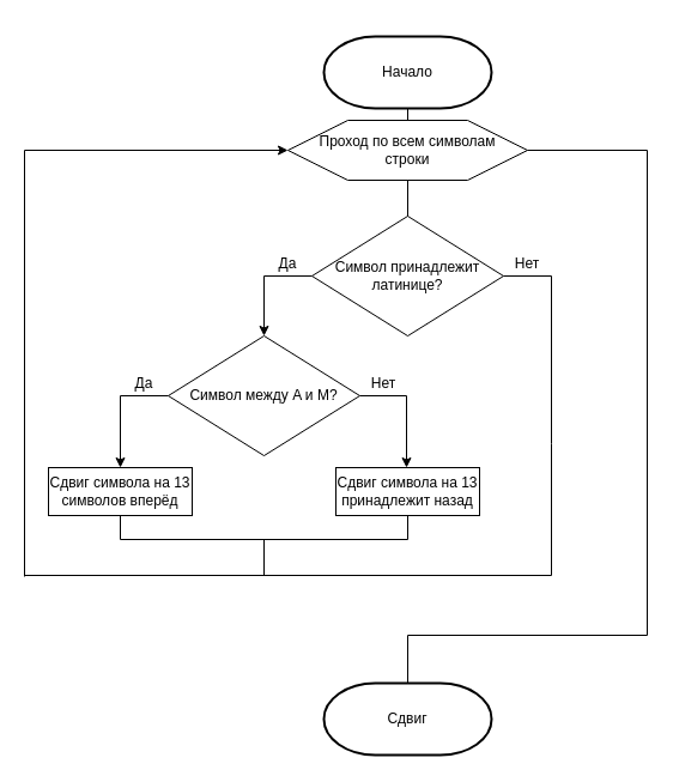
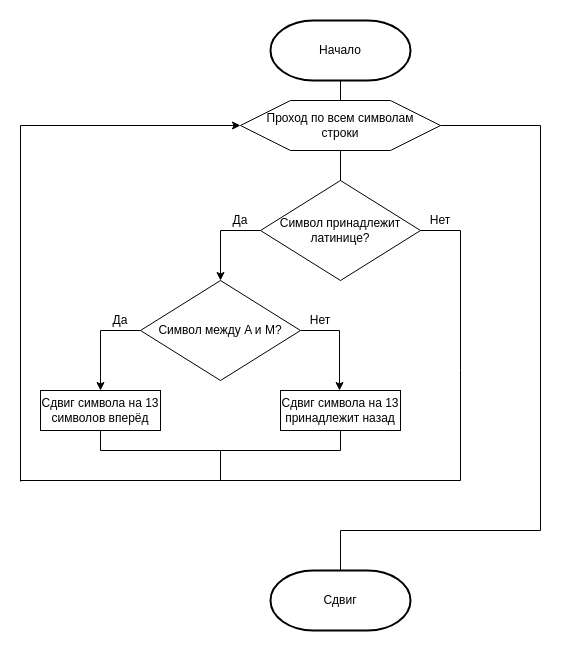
  <mxCell id="0" />
  <mxCell id="1" parent="0" />
- <mxCell id="2" value="Начало" style="strokeWidth=2;html=1;shape=mxgraph.flowchart.terminator;whiteSpace=wrap;" parent="1" vertex="1"><mxGeometry x="270" y="30" width="140" height="60" as="geometry" /></mxCell>
+ <mxCell id="2" value="Начало" style="strokeWidth=2;html=1;shape=mxgraph.flowchart.terminator;whiteSpace=wrap;" parent="1" vertex="1"><mxGeometry x="270" y="20" width="140" height="60" as="geometry" /></mxCell>
  <mxCell id="3" value="" style="endArrow=none;html=1;entryX=0.5;entryY=1;entryDx=0;entryDy=0;entryPerimeter=0;" parent="1" target="2" edge="1"><mxGeometry width="50" height="50" relative="1" as="geometry"><mxPoint x="340" y="190" as="sourcePoint" /><mxPoint x="382" y="160" as="targetPoint" /></mxGeometry></mxCell>
  <mxCell id="4" value="Сдвиг" style="strokeWidth=2;html=1;shape=mxgraph.flowchart.terminator;whiteSpace=wrap;" parent="1" vertex="1"><mxGeometry x="270" y="570.001" width="140" height="60" as="geometry" /></mxCell>
  <mxCell id="5" value="Проход по всем символам&lt;br&gt;строки" style="shape=hexagon;perimeter=hexagonPerimeter2;whiteSpace=wrap;html=1;" parent="1" vertex="1"><mxGeometry x="240" y="100" width="200" height="50" as="geometry" /></mxCell>
  <mxCell id="6" value="" style="endArrow=classic;html=1;entryX=0;entryY=0.5;entryDx=0;entryDy=0;" parent="1" target="5" edge="1"><mxGeometry width="50" height="50" relative="1" as="geometry"><mxPoint x="20" y="125" as="sourcePoint" /><mxPoint x="200" y="220" as="targetPoint" /></mxGeometry></mxCell>
  <mxCell id="7" value="" style="endArrow=none;html=1;" parent="1" edge="1"><mxGeometry width="50" height="50" relative="1" as="geometry"><mxPoint x="340" y="570" as="sourcePoint" /><mxPoint x="340" y="530" as="targetPoint" /></mxGeometry></mxCell>
  <mxCell id="8" value="" style="endArrow=none;html=1;" parent="1" edge="1"><mxGeometry width="50" height="50" relative="1" as="geometry"><mxPoint x="20" y="481" as="sourcePoint" /><mxPoint x="20" y="125" as="targetPoint" /></mxGeometry></mxCell>
  <mxCell id="9" value="Символ принадлежит&lt;br&gt;латинице?" style="rhombus;whiteSpace=wrap;html=1;" parent="1" vertex="1"><mxGeometry x="260" y="180" width="160" height="100" as="geometry" /></mxCell>
  <mxCell id="10" value="" style="endArrow=none;html=1;entryX=0;entryY=0.5;entryDx=0;entryDy=0;" parent="1" target="9" edge="1"><mxGeometry width="50" height="50" relative="1" as="geometry"><mxPoint x="220" y="230" as="sourcePoint" /><mxPoint x="300" y="240" as="targetPoint" /></mxGeometry></mxCell>
  <mxCell id="11" value="Да" style="text;html=1;strokeColor=none;fillColor=none;align=center;verticalAlign=middle;whiteSpace=wrap;rounded=0;" parent="1" vertex="1"><mxGeometry x="220" y="210" width="40" height="20" as="geometry" /></mxCell>
  <mxCell id="12" value="" style="endArrow=none;html=1;entryX=0;entryY=0.5;entryDx=0;entryDy=0;" parent="1" edge="1"><mxGeometry width="50" height="50" relative="1" as="geometry"><mxPoint x="420" y="230" as="sourcePoint" /><mxPoint x="460" y="230" as="targetPoint" /></mxGeometry></mxCell>
  <mxCell id="13" value="Нет" style="text;html=1;strokeColor=none;fillColor=none;align=center;verticalAlign=middle;whiteSpace=wrap;rounded=0;" parent="1" vertex="1"><mxGeometry x="420" y="210" width="40" height="20" as="geometry" /></mxCell>
  <mxCell id="14" value="" style="endArrow=classic;html=1;exitX=0;exitY=1;exitDx=0;exitDy=0;entryX=0.5;entryY=0;entryDx=0;entryDy=0;" parent="1" source="11" edge="1" target="21"><mxGeometry width="50" height="50" relative="1" as="geometry"><mxPoint x="280" y="340" as="sourcePoint" /><mxPoint x="220" y="290" as="targetPoint" /></mxGeometry></mxCell>
  <mxCell id="15" value="" style="endArrow=none;html=1;entryX=0.5;entryY=1;entryDx=0;entryDy=0;" parent="1" edge="1"><mxGeometry width="50" height="50" relative="1" as="geometry"><mxPoint x="220" y="360" as="sourcePoint" /><mxPoint x="220" y="320" as="targetPoint" /></mxGeometry></mxCell>
  <mxCell id="16" value="" style="endArrow=none;html=1;entryX=1;entryY=1;entryDx=0;entryDy=0;" parent="1" target="13" edge="1"><mxGeometry width="50" height="50" relative="1" as="geometry"><mxPoint x="460" y="370" as="sourcePoint" /><mxPoint x="460" y="330" as="targetPoint" /></mxGeometry></mxCell>
  <mxCell id="17" value="" style="endArrow=none;html=1;" parent="1" edge="1"><mxGeometry width="50" height="50" relative="1" as="geometry"><mxPoint x="460" y="480" as="sourcePoint" /><mxPoint x="460" y="370" as="targetPoint" /></mxGeometry></mxCell>
  <mxCell id="18" value="" style="endArrow=none;html=1;entryX=1;entryY=0.5;entryDx=0;entryDy=0;" parent="1" target="5" edge="1"><mxGeometry width="50" height="50" relative="1" as="geometry"><mxPoint x="540" y="125" as="sourcePoint" /><mxPoint x="680" y="80" as="targetPoint" /></mxGeometry></mxCell>
  <mxCell id="19" value="" style="endArrow=none;html=1;" parent="1" edge="1"><mxGeometry width="50" height="50" relative="1" as="geometry"><mxPoint x="540" y="530" as="sourcePoint" /><mxPoint x="540" y="125" as="targetPoint" /></mxGeometry></mxCell>
  <mxCell id="20" value="" style="endArrow=none;html=1;" parent="1" edge="1"><mxGeometry width="50" height="50" relative="1" as="geometry"><mxPoint x="340" y="530" as="sourcePoint" /><mxPoint x="540" y="530" as="targetPoint" /></mxGeometry></mxCell>
  <mxCell id="21" value="Символ между A и M?" style="rhombus;whiteSpace=wrap;html=1;" vertex="1" parent="1"><mxGeometry x="140" y="280" width="160" height="100" as="geometry" /></mxCell>
  <mxCell id="22" value="" style="endArrow=none;html=1;entryX=0;entryY=0.5;entryDx=0;entryDy=0;" edge="1" parent="1" target="21"><mxGeometry width="50" height="50" relative="1" as="geometry"><mxPoint x="100" y="330" as="sourcePoint" /><mxPoint x="180" y="340" as="targetPoint" /></mxGeometry></mxCell>
  <mxCell id="23" value="Да" style="text;html=1;strokeColor=none;fillColor=none;align=center;verticalAlign=middle;whiteSpace=wrap;rounded=0;" vertex="1" parent="1"><mxGeometry x="100" y="310" width="40" height="20" as="geometry" /></mxCell>
  <mxCell id="24" value="" style="endArrow=none;html=1;entryX=0;entryY=0.5;entryDx=0;entryDy=0;" edge="1" parent="1"><mxGeometry width="50" height="50" relative="1" as="geometry"><mxPoint x="300" y="330" as="sourcePoint" /><mxPoint x="339" y="330" as="targetPoint" /></mxGeometry></mxCell>
  <mxCell id="25" value="Нет" style="text;html=1;strokeColor=none;fillColor=none;align=center;verticalAlign=middle;whiteSpace=wrap;rounded=0;" vertex="1" parent="1"><mxGeometry x="300" y="310" width="40" height="20" as="geometry" /></mxCell>
  <mxCell id="26" value="" style="endArrow=classic;html=1;exitX=0;exitY=1;exitDx=0;exitDy=0;" edge="1" parent="1" source="23"><mxGeometry width="50" height="50" relative="1" as="geometry"><mxPoint x="160" y="440" as="sourcePoint" /><mxPoint x="100" y="390" as="targetPoint" /></mxGeometry></mxCell>
  <mxCell id="27" value="Сдвиг символа на 13 символов вперёд" style="rounded=0;whiteSpace=wrap;html=1;" vertex="1" parent="1"><mxGeometry x="40" y="390" width="120" height="40" as="geometry" /></mxCell>
  <mxCell id="28" value="Сдвиг символа на 13 принадлежит назад" style="rounded=0;whiteSpace=wrap;html=1;" vertex="1" parent="1"><mxGeometry x="280" y="390" width="120" height="40" as="geometry" /></mxCell>
  <mxCell id="29" value="" style="endArrow=classic;html=1;exitX=0;exitY=1;exitDx=0;exitDy=0;" edge="1" parent="1"><mxGeometry width="50" height="50" relative="1" as="geometry"><mxPoint x="339" y="330" as="sourcePoint" /><mxPoint x="339" y="390" as="targetPoint" /></mxGeometry></mxCell>
  <mxCell id="30" value="" style="endArrow=none;html=1;" edge="1" parent="1"><mxGeometry width="50" height="50" relative="1" as="geometry"><mxPoint x="20" y="480" as="sourcePoint" /><mxPoint x="460" y="480" as="targetPoint" /></mxGeometry></mxCell>
  <mxCell id="31" value="" style="endArrow=none;html=1;entryX=0.5;entryY=1;entryDx=0;entryDy=0;" edge="1" parent="1" target="28"><mxGeometry width="50" height="50" relative="1" as="geometry"><mxPoint x="340" y="450" as="sourcePoint" /><mxPoint x="290" y="550" as="targetPoint" /></mxGeometry></mxCell>
  <mxCell id="32" value="" style="endArrow=none;html=1;entryX=0.5;entryY=1;entryDx=0;entryDy=0;" edge="1" parent="1" target="27"><mxGeometry width="50" height="50" relative="1" as="geometry"><mxPoint x="100" y="450" as="sourcePoint" /><mxPoint x="140" y="500" as="targetPoint" /></mxGeometry></mxCell>
  <mxCell id="33" value="" style="endArrow=none;html=1;" edge="1" parent="1"><mxGeometry width="50" height="50" relative="1" as="geometry"><mxPoint x="100" y="450" as="sourcePoint" /><mxPoint x="340" y="450" as="targetPoint" /></mxGeometry></mxCell>
  <mxCell id="34" value="" style="endArrow=none;html=1;" edge="1" parent="1"><mxGeometry width="50" height="50" relative="1" as="geometry"><mxPoint x="220" y="480" as="sourcePoint" /><mxPoint x="220" y="450" as="targetPoint" /></mxGeometry></mxCell>
